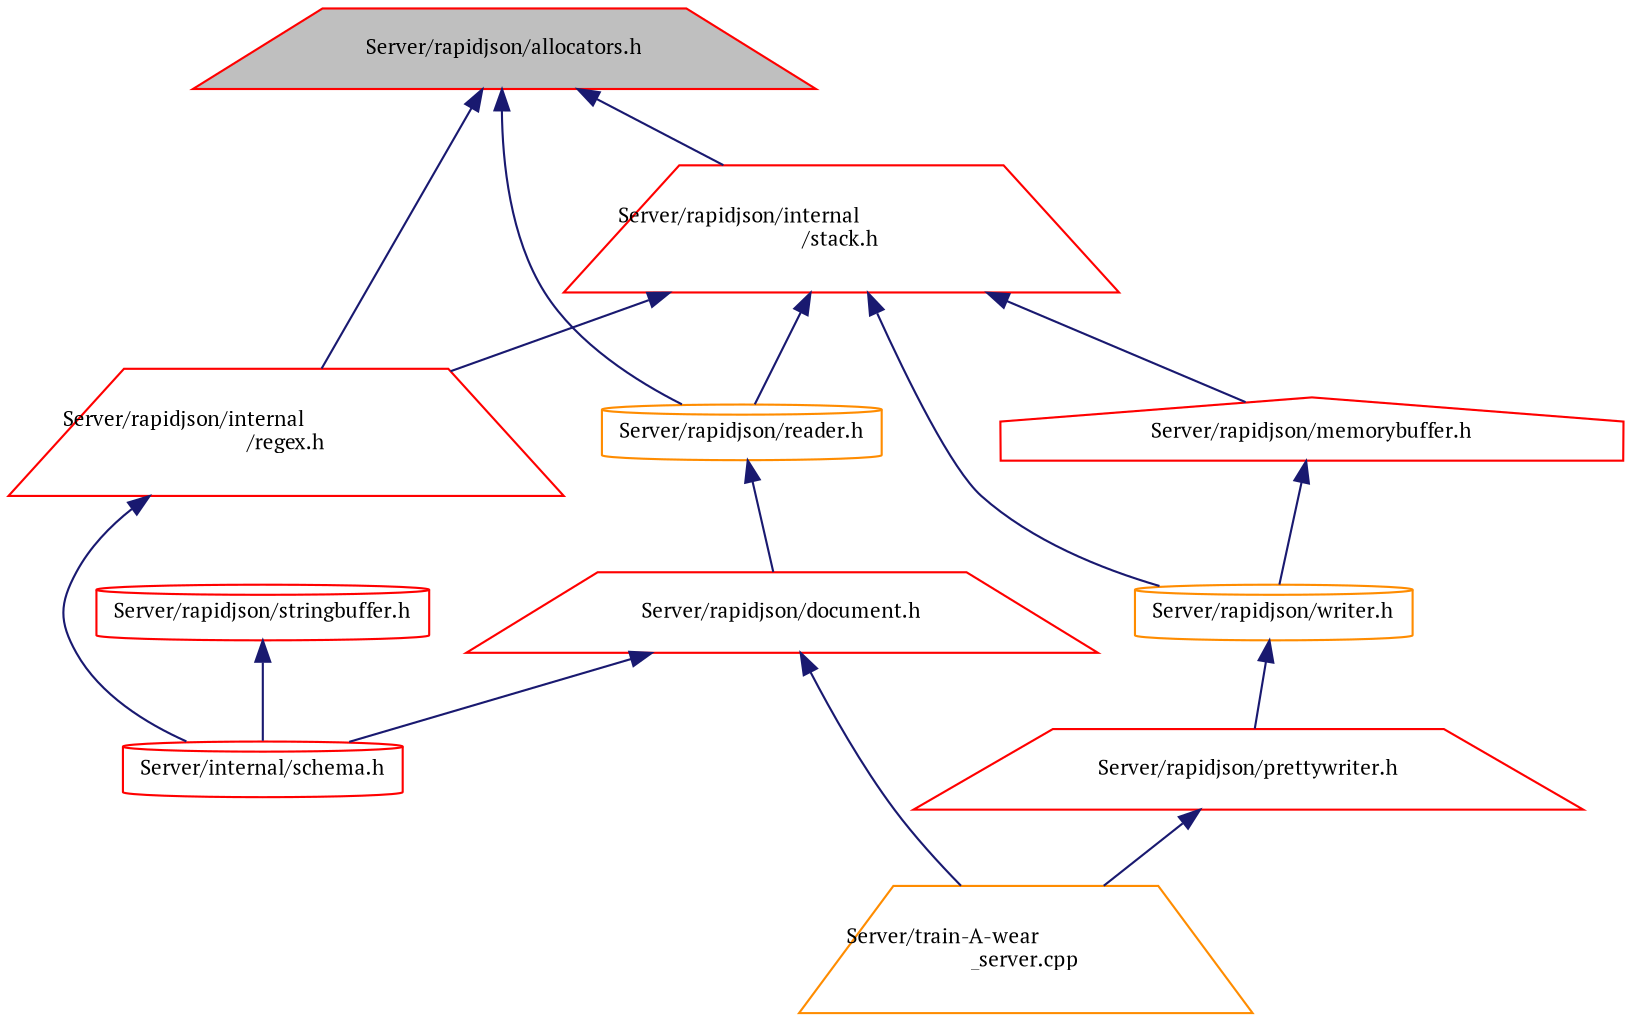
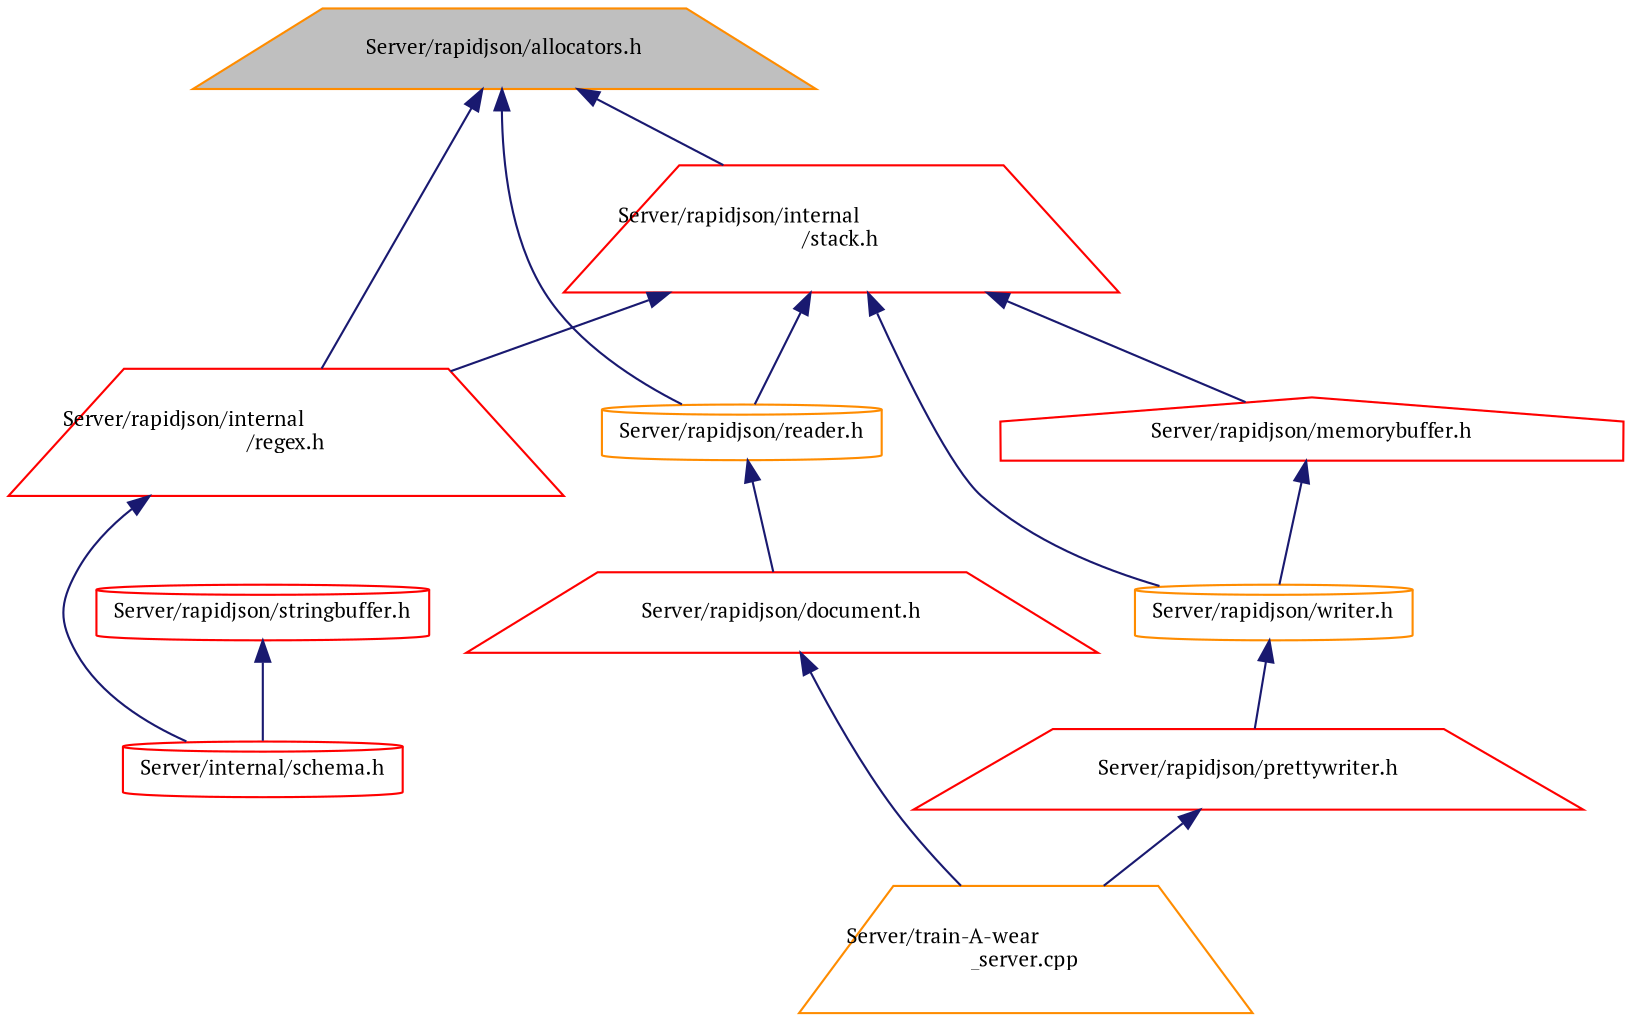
  digraph {
    fontname="PT Serif"
    node [color=red fillcolor=white fontname="PT Serif" fontsize=10 shape=trapezium style=filled]
    edge [color=midnightblue dir=back fontname="PT Serif" fontsize=10 labelfontname=Helvetica labelfontsize=10 style=solid]
-   n1 [fillcolor=grey75 fontcolor=black height=0.2 label="Server/rapidjson/allocators.h" width=0.4]
+   n1 [color=darkorange fillcolor=grey75 fontcolor=black height=0.2 label="Server/rapidjson/allocators.h" width=0.4]
    n2 [color=darkorange height=0.2 label="Server/rapidjson/reader.h" shape=cylinder width=0.4]
    n3 [height=0.2 label="Server/rapidjson/internal\l/stack.h" width=0.4]
    n4 [height=0.2 label="Server/rapidjson/internal\l/regex.h" width=0.4]
    n5 [height=0.2 label="Server/rapidjson/document.h" width=0.4]
    n6 [height=0.2 label="Server/rapidjson/memorybuffer.h" shape=house width=0.4]
    n7 [color=darkorange height=0.2 label="Server/rapidjson/writer.h" shape=cylinder width=0.4]
    n8 [height=0.2 label="Server/internal/schema.h" shape=cylinder width=0.4]
    n9 [color=darkorange height=0.2 label="Server/train-A-wear\l_server.cpp" width=0.4]
    n10 [height=0.2 label="Server/rapidjson/prettywriter.h" width=0.4]
    n11 [height=0.2 label="Server/rapidjson/stringbuffer.h" shape=cylinder width=0.4]
    n1 -> n2
    n1 -> n3
    n1 -> n4
    n2 -> n5
    n3 -> n2
    n3 -> n4
    n3 -> n6
    n3 -> n7
    n4 -> n8
-   n5 -> n8
    n5 -> n9
    n6 -> n7
    n7 -> n10
    n10 -> n9
    n11 -> n8
  }
